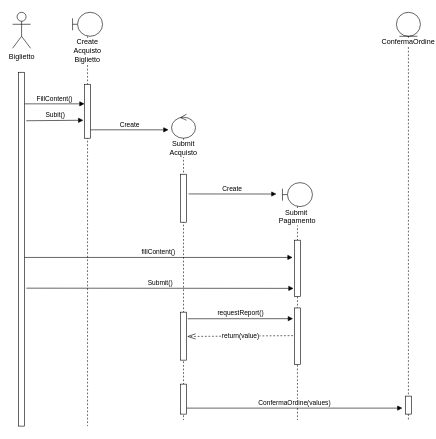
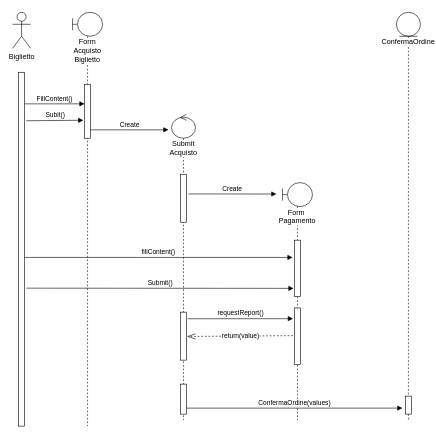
  <mxCell id="0" />
  <mxCell id="1" parent="0" />
  <mxCell id="2" value="Biglietto" style="shape=umlActor;verticalLabelPosition=bottom;labelBackgroundColor=#ffffff;verticalAlign=top;html=1;outlineConnect=0;" vertex="1" parent="1"><mxGeometry x="20" y="20" width="30" height="60" as="geometry" /></mxCell>
  <mxCell id="3" value="" style="html=1;points=[];perimeter=orthogonalPerimeter;" vertex="1" parent="1"><mxGeometry x="30" y="120" width="10" height="590" as="geometry" /></mxCell>
- <mxCell id="4" value="Create&lt;br&gt;Acquisto&lt;br&gt;Biglietto" style="shape=umlLifeline;participant=umlBoundary;perimeter=lifelinePerimeter;whiteSpace=wrap;html=1;container=1;collapsible=0;recursiveResize=0;verticalAlign=top;spacingTop=36;labelBackgroundColor=#ffffff;outlineConnect=0;size=40;" vertex="1" parent="1"><mxGeometry x="120" y="20" width="50" height="690" as="geometry" /></mxCell>
+ <mxCell id="4" value="Form&lt;br&gt;Acquisto&lt;br&gt;Biglietto" style="shape=umlLifeline;participant=umlBoundary;perimeter=lifelinePerimeter;whiteSpace=wrap;html=1;container=1;collapsible=0;recursiveResize=0;verticalAlign=top;spacingTop=36;labelBackgroundColor=#ffffff;outlineConnect=0;size=40;" vertex="1" parent="1"><mxGeometry x="120" y="20" width="50" height="690" as="geometry" /></mxCell>
  <mxCell id="5" value="" style="html=1;points=[];perimeter=orthogonalPerimeter;" vertex="1" parent="4"><mxGeometry x="20" y="120" width="10" height="90" as="geometry" /></mxCell>
  <mxCell id="6" value="Create" style="html=1;verticalAlign=bottom;endArrow=block;exitX=1;exitY=0.844;exitDx=0;exitDy=0;exitPerimeter=0;" edge="1" parent="4" source="5"><mxGeometry width="80" relative="1" as="geometry"><mxPoint x="31" y="160" as="sourcePoint" /><mxPoint x="160" y="196" as="targetPoint" /></mxGeometry></mxCell>
  <mxCell id="7" value="FillContent()" style="html=1;verticalAlign=bottom;endArrow=block;entryX=0;entryY=0.363;entryDx=0;entryDy=0;entryPerimeter=0;" edge="1" parent="1" source="3" target="5"><mxGeometry width="80" relative="1" as="geometry"><mxPoint x="40" y="170" as="sourcePoint" /><mxPoint x="136" y="166" as="targetPoint" /></mxGeometry></mxCell>
  <mxCell id="8" value="Submit&lt;br&gt;Acquisto" style="shape=umlLifeline;participant=umlControl;perimeter=lifelinePerimeter;whiteSpace=wrap;html=1;container=1;collapsible=0;recursiveResize=0;verticalAlign=top;spacingTop=36;labelBackgroundColor=#ffffff;outlineConnect=0;" vertex="1" parent="1"><mxGeometry x="285" y="190" width="40" height="510" as="geometry" /></mxCell>
  <mxCell id="9" value="" style="html=1;points=[];perimeter=orthogonalPerimeter;" vertex="1" parent="8"><mxGeometry x="15" y="100" width="10" height="80" as="geometry" /></mxCell>
  <mxCell id="10" value="" style="html=1;points=[];perimeter=orthogonalPerimeter;" vertex="1" parent="8"><mxGeometry x="15" y="330" width="10" height="80" as="geometry" /></mxCell>
  <mxCell id="11" value="" style="html=1;points=[];perimeter=orthogonalPerimeter;" vertex="1" parent="8"><mxGeometry x="15" y="450" width="10" height="50" as="geometry" /></mxCell>
- <mxCell id="12" value="Submit&amp;nbsp;&lt;br&gt;Pagamento" style="shape=umlLifeline;participant=umlBoundary;perimeter=lifelinePerimeter;whiteSpace=wrap;html=1;container=1;collapsible=0;recursiveResize=0;verticalAlign=top;spacingTop=36;labelBackgroundColor=#ffffff;outlineConnect=0;" vertex="1" parent="1"><mxGeometry x="470" y="304" width="50" height="396" as="geometry" /></mxCell>
+ <mxCell id="12" value="Form&amp;nbsp;&lt;br&gt;Pagamento" style="shape=umlLifeline;participant=umlBoundary;perimeter=lifelinePerimeter;whiteSpace=wrap;html=1;container=1;collapsible=0;recursiveResize=0;verticalAlign=top;spacingTop=36;labelBackgroundColor=#ffffff;outlineConnect=0;" vertex="1" parent="1"><mxGeometry x="470" y="304" width="50" height="396" as="geometry" /></mxCell>
  <mxCell id="13" value="" style="html=1;points=[];perimeter=orthogonalPerimeter;" vertex="1" parent="12"><mxGeometry x="20" y="96" width="10" height="94" as="geometry" /></mxCell>
  <mxCell id="14" value="" style="html=1;points=[];perimeter=orthogonalPerimeter;" vertex="1" parent="12"><mxGeometry x="20" y="209" width="10" height="94" as="geometry" /></mxCell>
  <mxCell id="15" value="Create" style="html=1;verticalAlign=bottom;endArrow=block;exitX=1.335;exitY=0.411;exitDx=0;exitDy=0;exitPerimeter=0;" edge="1" parent="1" source="9"><mxGeometry width="80" relative="1" as="geometry"><mxPoint x="284" y="200" as="sourcePoint" /><mxPoint x="460" y="323" as="targetPoint" /></mxGeometry></mxCell>
  <mxCell id="16" value="Subit()" style="html=1;verticalAlign=bottom;endArrow=block;exitX=1.279;exitY=0.137;exitDx=0;exitDy=0;exitPerimeter=0;" edge="1" parent="1" source="3"><mxGeometry width="80" relative="1" as="geometry"><mxPoint x="50" y="200" as="sourcePoint" /><mxPoint x="138" y="200" as="targetPoint" /></mxGeometry></mxCell>
  <mxCell id="17" value="fillContent()" style="html=1;verticalAlign=bottom;endArrow=block;entryX=-0.307;entryY=0.306;entryDx=0;entryDy=0;entryPerimeter=0;" edge="1" parent="1" target="13" source="3"><mxGeometry width="80" relative="1" as="geometry"><mxPoint x="40" y="320" as="sourcePoint" /><mxPoint x="480" y="444" as="targetPoint" /></mxGeometry></mxCell>
  <mxCell id="18" value="Submit()" style="html=1;verticalAlign=bottom;endArrow=block;entryX=-0.15;entryY=0.207;entryDx=0;entryDy=0;entryPerimeter=0;" edge="1" parent="1"><mxGeometry width="80" relative="1" as="geometry"><mxPoint x="43" y="480" as="sourcePoint" /><mxPoint x="488.5" y="480.35" as="targetPoint" /></mxGeometry></mxCell>
  <mxCell id="19" value="ConfermaOrdine" style="shape=umlLifeline;participant=umlEntity;perimeter=lifelinePerimeter;whiteSpace=wrap;html=1;container=1;collapsible=0;recursiveResize=0;verticalAlign=top;spacingTop=36;labelBackgroundColor=#ffffff;outlineConnect=0;strokeWidth=1;" vertex="1" parent="1"><mxGeometry x="660" y="20" width="40" height="680" as="geometry" /></mxCell>
  <mxCell id="20" value="" style="html=1;points=[];perimeter=orthogonalPerimeter;strokeWidth=1;" vertex="1" parent="19"><mxGeometry x="15" y="640" width="10" height="30" as="geometry" /></mxCell>
  <mxCell id="21" value="requestReport()" style="html=1;verticalAlign=bottom;endArrow=block;entryX=-0.238;entryY=0.19;entryDx=0;entryDy=0;entryPerimeter=0;" edge="1" parent="1" target="14"><mxGeometry width="80" relative="1" as="geometry"><mxPoint x="312" y="531" as="sourcePoint" /><mxPoint x="460" y="530" as="targetPoint" /><Array as="points" /></mxGeometry></mxCell>
  <mxCell id="22" value="return(value)" style="endArrow=openThin;dashed=1;endFill=0;endSize=12;html=1;entryX=1.107;entryY=0.507;entryDx=0;entryDy=0;entryPerimeter=0;exitX=-0.238;exitY=0.491;exitDx=0;exitDy=0;exitPerimeter=0;" edge="1" parent="1" source="14" target="10"><mxGeometry width="160" relative="1" as="geometry"><mxPoint x="220" y="680" as="sourcePoint" /><mxPoint x="380" y="680" as="targetPoint" /></mxGeometry></mxCell>
  <mxCell id="23" value="ConfermaOrdine(values)" style="html=1;verticalAlign=bottom;endArrow=block;" edge="1" parent="1"><mxGeometry width="80" relative="1" as="geometry"><mxPoint x="310" y="680" as="sourcePoint" /><mxPoint x="670" y="680" as="targetPoint" /><Array as="points" /></mxGeometry></mxCell>
